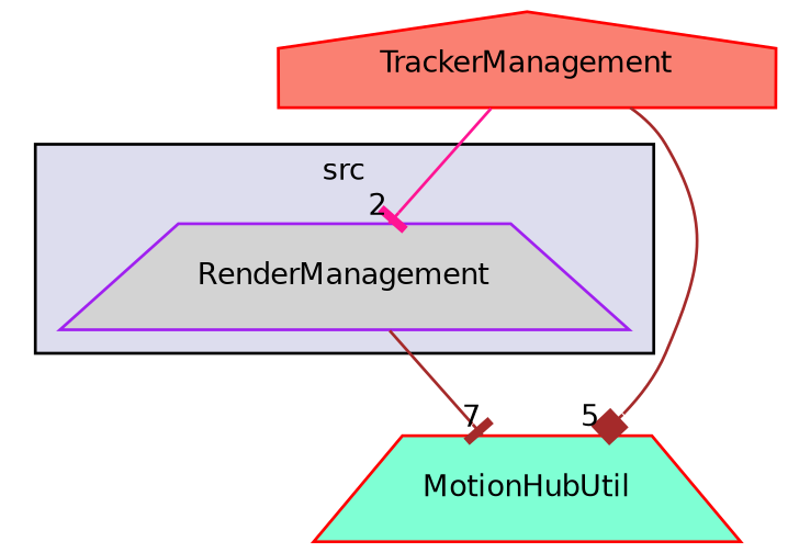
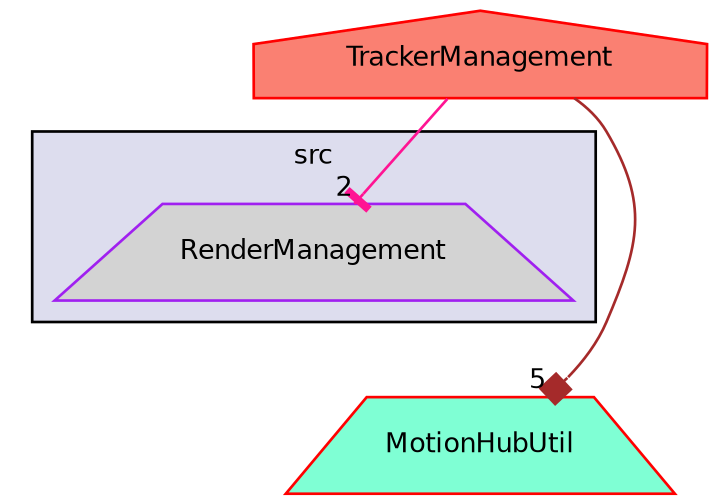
  digraph {
    compound=true
    node [color=red fontname=Helvetica fontsize=10 shape=trapezium style=filled]
    edge [arrowhead=tee color=brown labeldistance=1.5 labelfontname=Helvetica labelfontsize=10]
    n1 [color=purple fillcolor=lightgrey label=RenderManagement pencolor=black]
    n2 [fillcolor=aquamarine label=MotionHubUtil]
    n3 [fillcolor=salmon label=TrackerManagement shape=house]
    subgraph cluster_1 {
      bgcolor="#ddddee"
      fontname=Helvetica
      fontsize=10
      label=src
      pencolor=black
      n1
    }
-   n1 -> n2 [headlabel=7]
    n3 -> n1 [color=deeppink headlabel=2]
    n3 -> n2 [arrowhead=box headlabel=5]
  }
